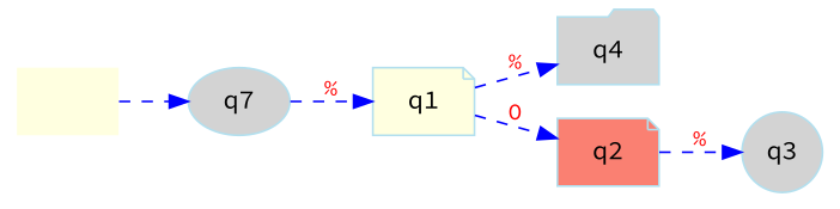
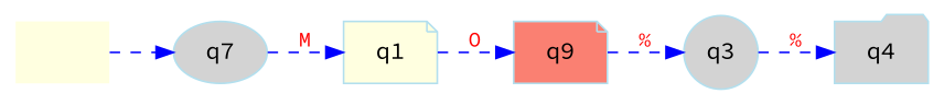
  digraph {
    fontname="Source Code Pro"
    rankdir=LR
    node [color=lightblue2 fillcolor=lightgrey fontname="Source Code Pro" shape=note style=filled]
    edge [color=blue fontcolor=red fontname="Source Code Pro" fontsize=12 style=dashed]
    "" [fillcolor=lightyellow shape=plaintext]
    n2 [label=q7 shape=ellipse]
    n3 [fillcolor=lightyellow label=q1]
    n4 [label=q4 shape=folder]
-   n5 [fillcolor=salmon label=q2]
+   n5 [fillcolor=salmon label=q9]
    n6 [label=q3 shape=circle]
    "" -> n2
-   n2 -> n3 [label="%"]
+   n2 -> n3 [label=M]
    n3 -> n5 [label=O]
    n5 -> n6 [label="%"]
-   n3 -> n4 [label="%"]
+   n6 -> n4 [label="%"]
  }
